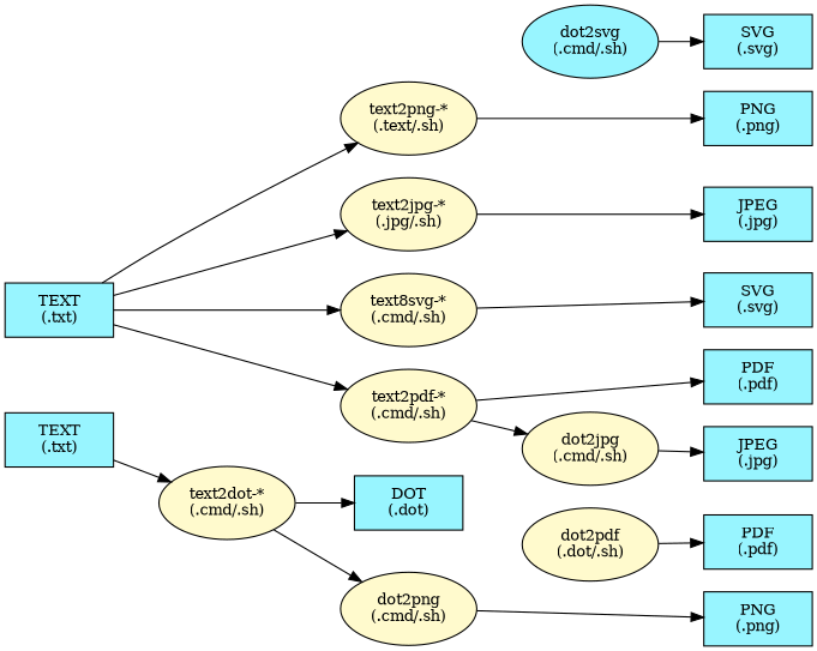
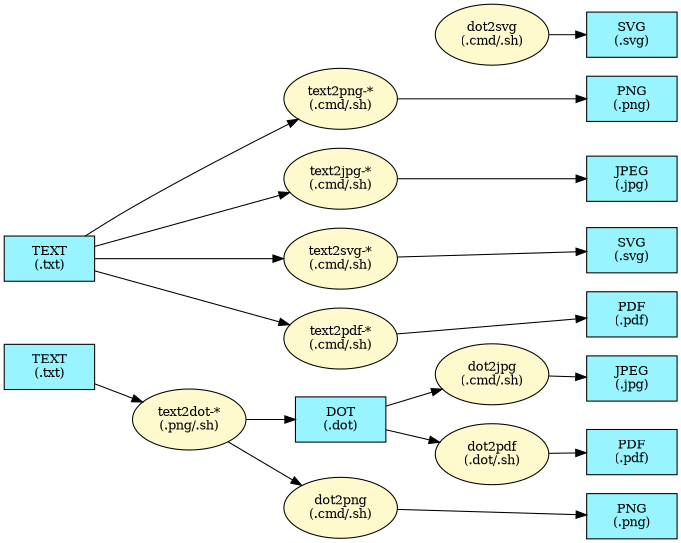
  digraph {
    fontsize=20
    labelloc=t
    rankdir=LR
    node [fillcolor=cadetblue1 fixedsize=true fontsize=12 shape=box style=filled]
    n1 [height=0.6 label="TEXT\n(.txt)" width=1.2]
    n2 [height=0.6 label="TEXT\n(.txt)" width=1.2]
-   n3 [fillcolor=lemonchiffon height=0.8 label="text2png-*\n(.text/.sh)" width=1.5 shape=""]
-   n4 [fillcolor=lemonchiffon height=0.8 label="text2jpg-*\n(.jpg/.sh)" width=1.5 shape=""]
-   n5 [fillcolor=lemonchiffon height=0.8 label="text8svg-*\n(.cmd/.sh)" width=1.5 shape=""]
+   n3 [fillcolor=lemonchiffon height=0.8 label="text2png-*\n(.cmd/.sh)" width=1.5 shape=""]
+   n4 [fillcolor=lemonchiffon height=0.8 label="text2jpg-*\n(.cmd/.sh)" width=1.5 shape=""]
+   n5 [fillcolor=lemonchiffon height=0.8 label="text2svg-*\n(.cmd/.sh)" width=1.5 shape=""]
    n6 [fillcolor=lemonchiffon height=0.8 label="text2pdf-*\n(.cmd/.sh)" width=1.5 shape=""]
    n7 [height=0.6 label="DOT\n(.dot)" width=1.2]
    n8 [height=0.6 label="PNG\n(.png)" width=1.2]
    n9 [height=0.6 label="JPEG\n(.jpg)" width=1.2]
    n10 [height=0.6 label="SVG\n(.svg)" width=1.2]
    n11 [height=0.6 label="PDF\n(.pdf)" width=1.2]
    n12 [height=0.6 label="PNG\n(.png)" width=1.2]
    n13 [height=0.6 label="JPEG\n(.jpg)" width=1.2]
    n14 [height=0.6 label="SVG\n(.svg)" width=1.2]
    n15 [height=0.6 label="PDF\n(.pdf)" width=1.2]
-   n16 [fillcolor=lemonchiffon height=0.8 label="text2dot-*\n(.cmd/.sh)" width=1.5 shape=""]
+   n16 [fillcolor=lemonchiffon height=0.8 label="text2dot-*\n(.png/.sh)" width=1.5 shape=""]
    n17 [fillcolor=lemonchiffon height=0.8 label="dot2jpg\n(.cmd/.sh)" width=1.5 shape=""]
    n18 [fillcolor=lemonchiffon height=0.8 label="dot2pdf\n(.dot/.sh)" width=1.5 shape=""]
    n19 [fillcolor=lemonchiffon height=0.8 label="dot2png\n(.cmd/.sh)" width=1.5 shape=""]
-   n20 [height=0.8 label="dot2svg\n(.cmd/.sh)" width=1.5 shape=""]
+   n20 [fillcolor=lemonchiffon height=0.8 label="dot2svg\n(.cmd/.sh)" width=1.5 shape=""]
    subgraph sub_1 {
      rank=same
      n1
      n2
    }
    subgraph sub_2 {
      rank=same
      n3
      n4
      n5
      n6
      n7
    }
    subgraph sub_3 {
      rank=same
      n8
      n9
      n10
      n11
      n12
      n13
      n14
      n15
    }
    n1 -> n2 [style=invis]
    n1 -> n3
    n1 -> n4
    n1 -> n5
    n1 -> n6
    n2 -> n16
    n3 -> n8
    n4 -> n9
    n5 -> n10
    n6 -> n11
-   n6 -> n17
+   n7 -> n17
+   n7 -> n18
    n16 -> n7
    n16 -> n19
    n17 -> n13
    n18 -> n15
    n19 -> n12
    n20 -> n14
  }
